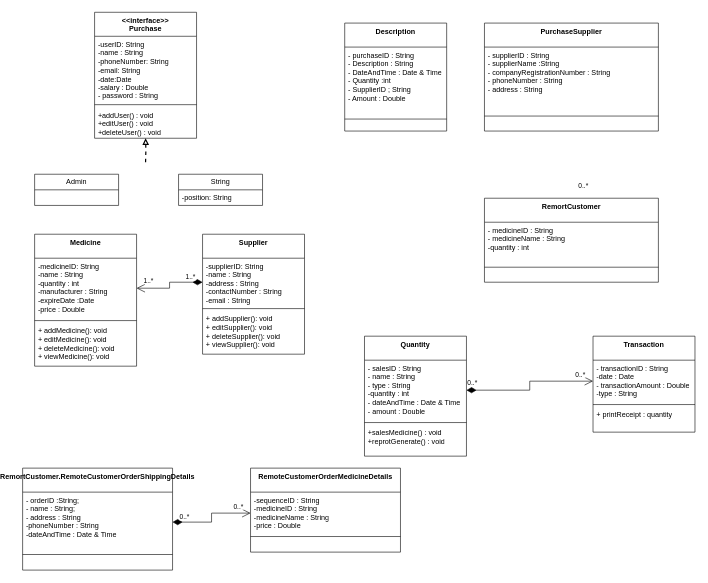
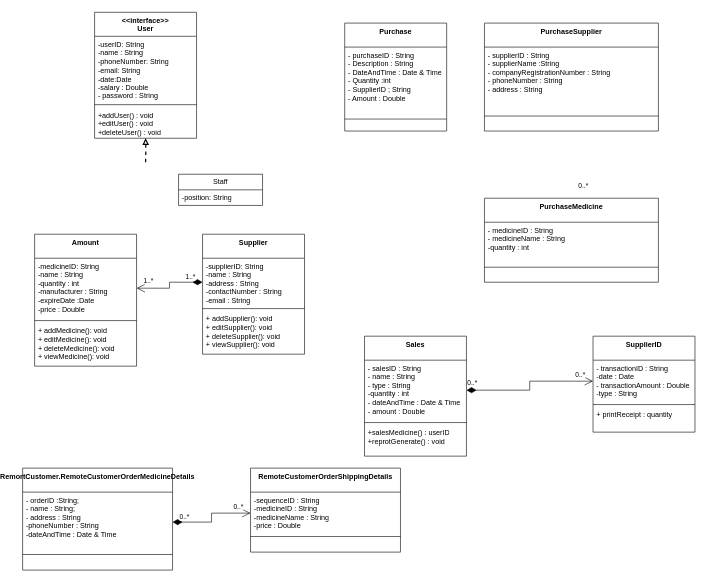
  <mxCell id="0" />
  <mxCell id="1" parent="0" />
  <mxCell id="2" style="edgeStyle=orthogonalEdgeStyle;rounded=0;orthogonalLoop=1;jettySize=auto;html=1;dashed=1;endArrow=block;endFill=0;strokeWidth=2;" parent="1" target="3" edge="1"><mxGeometry relative="1" as="geometry"><mxPoint x="225" y="270" as="sourcePoint" /></mxGeometry></mxCell>
- <mxCell id="3" value="&amp;lt;&amp;lt;interface&amp;gt;&amp;gt;&lt;br&gt;Purchase" style="swimlane;fontStyle=1;align=center;verticalAlign=top;childLayout=stackLayout;horizontal=1;startSize=40;horizontalStack=0;resizeParent=1;resizeParentMax=0;resizeLast=0;collapsible=1;marginBottom=0;whiteSpace=wrap;html=1;" parent="1" vertex="1"><mxGeometry x="140" y="20" width="170" height="210" as="geometry" /></mxCell>
+ <mxCell id="3" value="&amp;lt;&amp;lt;interface&amp;gt;&amp;gt;&lt;br&gt;User" style="swimlane;fontStyle=1;align=center;verticalAlign=top;childLayout=stackLayout;horizontal=1;startSize=40;horizontalStack=0;resizeParent=1;resizeParentMax=0;resizeLast=0;collapsible=1;marginBottom=0;whiteSpace=wrap;html=1;" parent="1" vertex="1"><mxGeometry x="140" y="20" width="170" height="210" as="geometry" /></mxCell>
  <mxCell id="4" value="-userID: String&lt;br&gt;-name : String&lt;br&gt;-phoneNumber: String&lt;br&gt;-email: String&lt;br&gt;-date:Date&lt;br&gt;-salary : Double&lt;br&gt;- password : String" style="text;strokeColor=none;fillColor=none;align=left;verticalAlign=top;spacingLeft=4;spacingRight=4;overflow=hidden;rotatable=0;points=[[0,0.5],[1,0.5]];portConstraint=eastwest;whiteSpace=wrap;html=1;" parent="3" vertex="1"><mxGeometry y="40" width="170" height="110" as="geometry" /></mxCell>
  <mxCell id="5" value="" style="line;strokeWidth=1;fillColor=none;align=left;verticalAlign=middle;spacingTop=-1;spacingLeft=3;spacingRight=3;rotatable=0;labelPosition=right;points=[];portConstraint=eastwest;strokeColor=inherit;" parent="3" vertex="1"><mxGeometry y="150" width="170" height="8" as="geometry" /></mxCell>
  <mxCell id="6" value="+addUser() : void&lt;br&gt;+editUser() : void&lt;br&gt;+deleteUser() : void" style="text;strokeColor=none;fillColor=none;align=left;verticalAlign=top;spacingLeft=4;spacingRight=4;overflow=hidden;rotatable=0;points=[[0,0.5],[1,0.5]];portConstraint=eastwest;whiteSpace=wrap;html=1;" parent="3" vertex="1"><mxGeometry y="158" width="170" height="52" as="geometry" /></mxCell>
- <mxCell id="7" value="Admin" style="swimlane;fontStyle=0;childLayout=stackLayout;horizontal=1;startSize=26;fillColor=none;horizontalStack=0;resizeParent=1;resizeParentMax=0;resizeLast=0;collapsible=1;marginBottom=0;whiteSpace=wrap;html=1;" parent="1" vertex="1"><mxGeometry x="40" y="290" width="140" height="52" as="geometry" /></mxCell>
- <mxCell id="8" value="String" style="swimlane;fontStyle=0;childLayout=stackLayout;horizontal=1;startSize=26;fillColor=none;horizontalStack=0;resizeParent=1;resizeParentMax=0;resizeLast=0;collapsible=1;marginBottom=0;whiteSpace=wrap;html=1;" parent="1" vertex="1"><mxGeometry x="280" y="290" width="140" height="52" as="geometry" /></mxCell>
+ <mxCell id="8" value="Staff" style="swimlane;fontStyle=0;childLayout=stackLayout;horizontal=1;startSize=26;fillColor=none;horizontalStack=0;resizeParent=1;resizeParentMax=0;resizeLast=0;collapsible=1;marginBottom=0;whiteSpace=wrap;html=1;" parent="1" vertex="1"><mxGeometry x="280" y="290" width="140" height="52" as="geometry" /></mxCell>
  <mxCell id="9" value="-position: String" style="text;strokeColor=none;fillColor=none;align=left;verticalAlign=top;spacingLeft=4;spacingRight=4;overflow=hidden;rotatable=0;points=[[0,0.5],[1,0.5]];portConstraint=eastwest;whiteSpace=wrap;html=1;" parent="8" vertex="1"><mxGeometry y="26" width="140" height="26" as="geometry" /></mxCell>
- <mxCell id="10" value="Description" style="swimlane;fontStyle=1;align=center;verticalAlign=top;childLayout=stackLayout;horizontal=1;startSize=40;horizontalStack=0;resizeParent=1;resizeParentMax=0;resizeLast=0;collapsible=1;marginBottom=0;whiteSpace=wrap;html=1;" parent="1" vertex="1"><mxGeometry x="557" y="38" width="170" height="180" as="geometry" /></mxCell>
+ <mxCell id="10" value="Purchase" style="swimlane;fontStyle=1;align=center;verticalAlign=top;childLayout=stackLayout;horizontal=1;startSize=40;horizontalStack=0;resizeParent=1;resizeParentMax=0;resizeLast=0;collapsible=1;marginBottom=0;whiteSpace=wrap;html=1;" parent="1" vertex="1"><mxGeometry x="557" y="38" width="170" height="180" as="geometry" /></mxCell>
  <mxCell id="11" value="- purchaseID : String&lt;br&gt;- Description : String&lt;br&gt;- DateAndTime : Date &amp;amp; Time&lt;br&gt;- Quantity :int&lt;br&gt;- SupplierID ; String&lt;br&gt;- Amount : Double" style="text;strokeColor=none;fillColor=none;align=left;verticalAlign=top;spacingLeft=4;spacingRight=4;overflow=hidden;rotatable=0;points=[[0,0.5],[1,0.5]];portConstraint=eastwest;whiteSpace=wrap;html=1;" parent="10" vertex="1"><mxGeometry y="40" width="170" height="100" as="geometry" /></mxCell>
  <mxCell id="12" value="" style="line;strokeWidth=1;fillColor=none;align=left;verticalAlign=middle;spacingTop=-1;spacingLeft=3;spacingRight=3;rotatable=0;labelPosition=right;points=[];portConstraint=eastwest;strokeColor=inherit;" parent="10" vertex="1"><mxGeometry y="140" width="170" height="40" as="geometry" /></mxCell>
- <mxCell id="13" value="Medicine" style="swimlane;fontStyle=1;align=center;verticalAlign=top;childLayout=stackLayout;horizontal=1;startSize=40;horizontalStack=0;resizeParent=1;resizeParentMax=0;resizeLast=0;collapsible=1;marginBottom=0;whiteSpace=wrap;html=1;" parent="1" vertex="1"><mxGeometry x="40" y="390" width="170" height="220" as="geometry"><mxRectangle x="190" y="1670" width="90" height="40" as="alternateBounds" /></mxGeometry></mxCell>
+ <mxCell id="13" value="Amount" style="swimlane;fontStyle=1;align=center;verticalAlign=top;childLayout=stackLayout;horizontal=1;startSize=40;horizontalStack=0;resizeParent=1;resizeParentMax=0;resizeLast=0;collapsible=1;marginBottom=0;whiteSpace=wrap;html=1;" parent="1" vertex="1"><mxGeometry x="40" y="390" width="170" height="220" as="geometry"><mxRectangle x="190" y="1670" width="90" height="40" as="alternateBounds" /></mxGeometry></mxCell>
  <mxCell id="14" value="-medicineID: String&lt;br&gt;-name : String&lt;br&gt;-quantity : int&lt;br&gt;-manufacturer : String&lt;br&gt;-expireDate :Date&lt;br&gt;-price : Double" style="text;strokeColor=none;fillColor=none;align=left;verticalAlign=top;spacingLeft=4;spacingRight=4;overflow=hidden;rotatable=0;points=[[0,0.5],[1,0.5]];portConstraint=eastwest;whiteSpace=wrap;html=1;" parent="13" vertex="1"><mxGeometry y="40" width="170" height="100" as="geometry" /></mxCell>
  <mxCell id="15" value="" style="line;strokeWidth=1;fillColor=none;align=left;verticalAlign=middle;spacingTop=-1;spacingLeft=3;spacingRight=3;rotatable=0;labelPosition=right;points=[];portConstraint=eastwest;strokeColor=inherit;" parent="13" vertex="1"><mxGeometry y="140" width="170" height="8" as="geometry" /></mxCell>
  <mxCell id="16" value="+ addMedicine(): void&lt;br&gt;+ editMedicine(): void&lt;br&gt;+ deleteMedicine(): void&lt;br&gt;+ viewMedicine(): void" style="text;strokeColor=none;fillColor=none;align=left;verticalAlign=top;spacingLeft=4;spacingRight=4;overflow=hidden;rotatable=0;points=[[0,0.5],[1,0.5]];portConstraint=eastwest;whiteSpace=wrap;html=1;" parent="13" vertex="1"><mxGeometry y="148" width="170" height="72" as="geometry" /></mxCell>
  <mxCell id="17" value="Supplier" style="swimlane;fontStyle=1;align=center;verticalAlign=top;childLayout=stackLayout;horizontal=1;startSize=40;horizontalStack=0;resizeParent=1;resizeParentMax=0;resizeLast=0;collapsible=1;marginBottom=0;whiteSpace=wrap;html=1;" parent="1" vertex="1"><mxGeometry x="320" y="390" width="170" height="200" as="geometry" /></mxCell>
  <mxCell id="18" value="-supplierID: String&lt;br&gt;-name : String&lt;br&gt;-address : String&lt;br&gt;-contactNumber : String&lt;br&gt;-email : String" style="text;strokeColor=none;fillColor=none;align=left;verticalAlign=top;spacingLeft=4;spacingRight=4;overflow=hidden;rotatable=0;points=[[0,0.5],[1,0.5]];portConstraint=eastwest;whiteSpace=wrap;html=1;" parent="17" vertex="1"><mxGeometry y="40" width="170" height="80" as="geometry" /></mxCell>
  <mxCell id="19" value="" style="line;strokeWidth=1;fillColor=none;align=left;verticalAlign=middle;spacingTop=-1;spacingLeft=3;spacingRight=3;rotatable=0;labelPosition=right;points=[];portConstraint=eastwest;strokeColor=inherit;" parent="17" vertex="1"><mxGeometry y="120" width="170" height="8" as="geometry" /></mxCell>
  <mxCell id="20" value="+ addSupplier(): void&lt;br&gt;+ editSupplier(): void&lt;br&gt;+ deleteSupplier(): void&lt;br&gt;+ viewSupplier(): void" style="text;strokeColor=none;fillColor=none;align=left;verticalAlign=top;spacingLeft=4;spacingRight=4;overflow=hidden;rotatable=0;points=[[0,0.5],[1,0.5]];portConstraint=eastwest;whiteSpace=wrap;html=1;" parent="17" vertex="1"><mxGeometry y="128" width="170" height="72" as="geometry" /></mxCell>
  <mxCell id="21" value="PurchaseSupplier" style="swimlane;fontStyle=1;align=center;verticalAlign=top;childLayout=stackLayout;horizontal=1;startSize=40;horizontalStack=0;resizeParent=1;resizeParentMax=0;resizeLast=0;collapsible=1;marginBottom=0;whiteSpace=wrap;html=1;" parent="1" vertex="1"><mxGeometry x="790" y="38" width="290" height="180" as="geometry" /></mxCell>
  <mxCell id="22" value="- supplierID : String&amp;nbsp;&lt;br&gt;- supplierName :String&lt;br&gt;- companyRegistrationNumber : String&lt;br&gt;- phoneNumber : String&lt;br&gt;- address : String" style="text;strokeColor=none;fillColor=none;align=left;verticalAlign=top;spacingLeft=4;spacingRight=4;overflow=hidden;rotatable=0;points=[[0,0.5],[1,0.5]];portConstraint=eastwest;whiteSpace=wrap;html=1;" parent="21" vertex="1"><mxGeometry y="40" width="290" height="90" as="geometry" /></mxCell>
  <mxCell id="23" value="" style="line;strokeWidth=1;fillColor=none;align=left;verticalAlign=middle;spacingTop=-1;spacingLeft=3;spacingRight=3;rotatable=0;labelPosition=right;points=[];portConstraint=eastwest;strokeColor=inherit;" parent="21" vertex="1"><mxGeometry y="130" width="290" height="50" as="geometry" /></mxCell>
- <mxCell id="24" value="RemortCustomer" style="swimlane;fontStyle=1;align=center;verticalAlign=top;childLayout=stackLayout;horizontal=1;startSize=40;horizontalStack=0;resizeParent=1;resizeParentMax=0;resizeLast=0;collapsible=1;marginBottom=0;whiteSpace=wrap;html=1;" parent="1" vertex="1"><mxGeometry x="790" y="330" width="290" height="140" as="geometry" /></mxCell>
+ <mxCell id="24" value="PurchaseMedicine" style="swimlane;fontStyle=1;align=center;verticalAlign=top;childLayout=stackLayout;horizontal=1;startSize=40;horizontalStack=0;resizeParent=1;resizeParentMax=0;resizeLast=0;collapsible=1;marginBottom=0;whiteSpace=wrap;html=1;" parent="1" vertex="1"><mxGeometry x="790" y="330" width="290" height="140" as="geometry" /></mxCell>
  <mxCell id="25" value="- medicineID : String&lt;br&gt;- medicineName : String&lt;br&gt;-quantity : int" style="text;strokeColor=none;fillColor=none;align=left;verticalAlign=top;spacingLeft=4;spacingRight=4;overflow=hidden;rotatable=0;points=[[0,0.5],[1,0.5]];portConstraint=eastwest;whiteSpace=wrap;html=1;" parent="24" vertex="1"><mxGeometry y="40" width="290" height="50" as="geometry" /></mxCell>
  <mxCell id="26" value="" style="line;strokeWidth=1;fillColor=none;align=left;verticalAlign=middle;spacingTop=-1;spacingLeft=3;spacingRight=3;rotatable=0;labelPosition=right;points=[];portConstraint=eastwest;strokeColor=inherit;" parent="24" vertex="1"><mxGeometry y="90" width="290" height="50" as="geometry" /></mxCell>
- <mxCell id="27" value="Quantity" style="swimlane;fontStyle=1;align=center;verticalAlign=top;childLayout=stackLayout;horizontal=1;startSize=40;horizontalStack=0;resizeParent=1;resizeParentMax=0;resizeLast=0;collapsible=1;marginBottom=0;whiteSpace=wrap;html=1;" parent="1" vertex="1"><mxGeometry x="590" y="560" width="170" height="200" as="geometry" /></mxCell>
+ <mxCell id="27" value="Sales" style="swimlane;fontStyle=1;align=center;verticalAlign=top;childLayout=stackLayout;horizontal=1;startSize=40;horizontalStack=0;resizeParent=1;resizeParentMax=0;resizeLast=0;collapsible=1;marginBottom=0;whiteSpace=wrap;html=1;" parent="1" vertex="1"><mxGeometry x="590" y="560" width="170" height="200" as="geometry" /></mxCell>
  <mxCell id="28" value="- salesID : String&lt;br&gt;- name : String&lt;br&gt;- type : String&lt;br&gt;-quantity : int&lt;br&gt;- dateAndTime : Date &amp;amp; Time&lt;br&gt;- amount : Double" style="text;strokeColor=none;fillColor=none;align=left;verticalAlign=top;spacingLeft=4;spacingRight=4;overflow=hidden;rotatable=0;points=[[0,0.5],[1,0.5]];portConstraint=eastwest;whiteSpace=wrap;html=1;" parent="27" vertex="1"><mxGeometry y="40" width="170" height="100" as="geometry" /></mxCell>
  <mxCell id="29" value="" style="line;strokeWidth=1;fillColor=none;align=left;verticalAlign=middle;spacingTop=-1;spacingLeft=3;spacingRight=3;rotatable=0;labelPosition=right;points=[];portConstraint=eastwest;strokeColor=inherit;" parent="27" vertex="1"><mxGeometry y="140" width="170" height="8" as="geometry" /></mxCell>
- <mxCell id="30" value="+salesMedicine() : void&lt;br&gt;+reprotGenerate() : void&lt;br&gt;" style="text;strokeColor=none;fillColor=none;align=left;verticalAlign=top;spacingLeft=4;spacingRight=4;overflow=hidden;rotatable=0;points=[[0,0.5],[1,0.5]];portConstraint=eastwest;whiteSpace=wrap;html=1;" parent="27" vertex="1"><mxGeometry y="148" width="170" height="52" as="geometry" /></mxCell>
- <mxCell id="31" value="Transaction" style="swimlane;fontStyle=1;align=center;verticalAlign=top;childLayout=stackLayout;horizontal=1;startSize=40;horizontalStack=0;resizeParent=1;resizeParentMax=0;resizeLast=0;collapsible=1;marginBottom=0;whiteSpace=wrap;html=1;" parent="1" vertex="1"><mxGeometry x="971" y="560" width="170" height="160" as="geometry" /></mxCell>
+ <mxCell id="30" value="+salesMedicine() : userID&lt;br&gt;+reprotGenerate() : void&lt;br&gt;" style="text;strokeColor=none;fillColor=none;align=left;verticalAlign=top;spacingLeft=4;spacingRight=4;overflow=hidden;rotatable=0;points=[[0,0.5],[1,0.5]];portConstraint=eastwest;whiteSpace=wrap;html=1;" parent="27" vertex="1"><mxGeometry y="148" width="170" height="52" as="geometry" /></mxCell>
+ <mxCell id="31" value="SupplierID" style="swimlane;fontStyle=1;align=center;verticalAlign=top;childLayout=stackLayout;horizontal=1;startSize=40;horizontalStack=0;resizeParent=1;resizeParentMax=0;resizeLast=0;collapsible=1;marginBottom=0;whiteSpace=wrap;html=1;" parent="1" vertex="1"><mxGeometry x="971" y="560" width="170" height="160" as="geometry" /></mxCell>
  <mxCell id="32" value="- transactionID : String&lt;br&gt;-date : Date&lt;br&gt;- transactionAmount : Double&lt;br&gt;-type : String" style="text;strokeColor=none;fillColor=none;align=left;verticalAlign=top;spacingLeft=4;spacingRight=4;overflow=hidden;rotatable=0;points=[[0,0.5],[1,0.5]];portConstraint=eastwest;whiteSpace=wrap;html=1;" parent="31" vertex="1"><mxGeometry y="40" width="170" height="70" as="geometry" /></mxCell>
  <mxCell id="33" value="" style="line;strokeWidth=1;fillColor=none;align=left;verticalAlign=middle;spacingTop=-1;spacingLeft=3;spacingRight=3;rotatable=0;labelPosition=right;points=[];portConstraint=eastwest;strokeColor=inherit;" parent="31" vertex="1"><mxGeometry y="110" width="170" height="8" as="geometry" /></mxCell>
  <mxCell id="34" value="+ printReceipt : quantity" style="text;strokeColor=none;fillColor=none;align=left;verticalAlign=top;spacingLeft=4;spacingRight=4;overflow=hidden;rotatable=0;points=[[0,0.5],[1,0.5]];portConstraint=eastwest;whiteSpace=wrap;html=1;" parent="31" vertex="1"><mxGeometry y="118" width="170" height="42" as="geometry" /></mxCell>
- <mxCell id="35" value="RemortCustomer.RemoteCustomerOrderShippingDetails" style="swimlane;fontStyle=1;align=center;verticalAlign=top;childLayout=stackLayout;horizontal=1;startSize=40;horizontalStack=0;resizeParent=1;resizeParentMax=0;resizeLast=0;collapsible=1;marginBottom=0;whiteSpace=wrap;html=1;" parent="1" vertex="1"><mxGeometry x="20" y="780" width="250" height="170" as="geometry" /></mxCell>
+ <mxCell id="35" value="RemortCustomer.RemoteCustomerOrderMedicineDetails" style="swimlane;fontStyle=1;align=center;verticalAlign=top;childLayout=stackLayout;horizontal=1;startSize=40;horizontalStack=0;resizeParent=1;resizeParentMax=0;resizeLast=0;collapsible=1;marginBottom=0;whiteSpace=wrap;html=1;" parent="1" vertex="1"><mxGeometry x="20" y="780" width="250" height="170" as="geometry" /></mxCell>
  <mxCell id="36" value="- orderID :String;&lt;br&gt;- name : String;&lt;br&gt;- address : String&lt;br&gt;-phoneNumber : String&lt;br&gt;-dateAndTime : Date &amp;amp; Time" style="text;strokeColor=none;fillColor=none;align=left;verticalAlign=top;spacingLeft=4;spacingRight=4;overflow=hidden;rotatable=0;points=[[0,0.5],[1,0.5]];portConstraint=eastwest;whiteSpace=wrap;html=1;" parent="35" vertex="1"><mxGeometry y="40" width="250" height="100" as="geometry" /></mxCell>
  <mxCell id="37" value="" style="line;strokeWidth=1;fillColor=none;align=left;verticalAlign=middle;spacingTop=-1;spacingLeft=3;spacingRight=3;rotatable=0;labelPosition=right;points=[];portConstraint=eastwest;strokeColor=inherit;" parent="35" vertex="1"><mxGeometry y="140" width="250" height="8" as="geometry" /></mxCell>
  <mxCell id="38" value="&lt;br&gt;" style="text;strokeColor=none;fillColor=none;align=left;verticalAlign=top;spacingLeft=4;spacingRight=4;overflow=hidden;rotatable=0;points=[[0,0.5],[1,0.5]];portConstraint=eastwest;whiteSpace=wrap;html=1;" parent="35" vertex="1"><mxGeometry y="148" width="250" height="22" as="geometry" /></mxCell>
- <mxCell id="39" value="RemoteCustomerOrderMedicineDetails" style="swimlane;fontStyle=1;align=center;verticalAlign=top;childLayout=stackLayout;horizontal=1;startSize=40;horizontalStack=0;resizeParent=1;resizeParentMax=0;resizeLast=0;collapsible=1;marginBottom=0;whiteSpace=wrap;html=1;" parent="1" vertex="1"><mxGeometry x="400" y="780" width="250" height="140" as="geometry" /></mxCell>
+ <mxCell id="39" value="RemoteCustomerOrderShippingDetails" style="swimlane;fontStyle=1;align=center;verticalAlign=top;childLayout=stackLayout;horizontal=1;startSize=40;horizontalStack=0;resizeParent=1;resizeParentMax=0;resizeLast=0;collapsible=1;marginBottom=0;whiteSpace=wrap;html=1;" parent="1" vertex="1"><mxGeometry x="400" y="780" width="250" height="140" as="geometry" /></mxCell>
  <mxCell id="40" value="-sequenceID : String&lt;br&gt;-medicineID : String&lt;br&gt;-medicineName : String&lt;br&gt;-price : Double" style="text;strokeColor=none;fillColor=none;align=left;verticalAlign=top;spacingLeft=4;spacingRight=4;overflow=hidden;rotatable=0;points=[[0,0.5],[1,0.5]];portConstraint=eastwest;whiteSpace=wrap;html=1;" parent="39" vertex="1"><mxGeometry y="40" width="250" height="70" as="geometry" /></mxCell>
  <mxCell id="41" value="" style="line;strokeWidth=1;fillColor=none;align=left;verticalAlign=middle;spacingTop=-1;spacingLeft=3;spacingRight=3;rotatable=0;labelPosition=right;points=[];portConstraint=eastwest;strokeColor=inherit;" parent="39" vertex="1"><mxGeometry y="110" width="250" height="8" as="geometry" /></mxCell>
  <mxCell id="42" value="&lt;br&gt;" style="text;strokeColor=none;fillColor=none;align=left;verticalAlign=top;spacingLeft=4;spacingRight=4;overflow=hidden;rotatable=0;points=[[0,0.5],[1,0.5]];portConstraint=eastwest;whiteSpace=wrap;html=1;" parent="39" vertex="1"><mxGeometry y="118" width="250" height="22" as="geometry" /></mxCell>
  <mxCell id="43" value="1..*" style="endArrow=open;html=1;endSize=12;startArrow=diamondThin;startSize=14;startFill=1;edgeStyle=orthogonalEdgeStyle;align=left;verticalAlign=bottom;rounded=0;entryX=1;entryY=0.5;entryDx=0;entryDy=0;exitX=0;exitY=0.5;exitDx=0;exitDy=0;" edge="1" parent="1" source="18" target="14"><mxGeometry x="-0.5" relative="1" as="geometry"><mxPoint x="240" y="430" as="sourcePoint" /><mxPoint x="430" y="500" as="targetPoint" /><mxPoint as="offset" /></mxGeometry></mxCell>
  <mxCell id="44" value="&lt;span style=&quot;color: rgb(0, 0, 0); font-family: Helvetica; font-size: 11px; font-style: normal; font-variant-ligatures: normal; font-variant-caps: normal; font-weight: 400; letter-spacing: normal; orphans: 2; text-align: left; text-indent: 0px; text-transform: none; widows: 2; word-spacing: 0px; -webkit-text-stroke-width: 0px; background-color: rgb(255, 255, 255); text-decoration-thickness: initial; text-decoration-style: initial; text-decoration-color: initial; float: none; display: inline !important;&quot;&gt;1..*&lt;/span&gt;" style="text;whiteSpace=wrap;html=1;" vertex="1" parent="1"><mxGeometry x="220" y="454" width="20" height="20" as="geometry" /></mxCell>
  <mxCell id="45" value="0..*" style="endArrow=open;html=1;endSize=12;startArrow=diamondThin;startSize=14;startFill=1;edgeStyle=orthogonalEdgeStyle;align=left;verticalAlign=bottom;rounded=0;entryX=0;entryY=0.5;entryDx=0;entryDy=0;exitX=1;exitY=0.5;exitDx=0;exitDy=0;" edge="1" parent="1" source="28" target="32"><mxGeometry x="-1" y="3" relative="1" as="geometry"><mxPoint x="810" y="690" as="sourcePoint" /><mxPoint x="770" y="650" as="targetPoint" /></mxGeometry></mxCell>
  <mxCell id="46" value="&lt;span style=&quot;color: rgb(0, 0, 0); font-family: Helvetica; font-size: 11px; font-style: normal; font-variant-ligatures: normal; font-variant-caps: normal; font-weight: 400; letter-spacing: normal; orphans: 2; text-align: left; text-indent: 0px; text-transform: none; widows: 2; word-spacing: 0px; -webkit-text-stroke-width: 0px; background-color: rgb(255, 255, 255); text-decoration-thickness: initial; text-decoration-style: initial; text-decoration-color: initial; float: none; display: inline !important;&quot;&gt;0..*&lt;/span&gt;" style="text;whiteSpace=wrap;html=1;" vertex="1" parent="1"><mxGeometry x="940" y="610" width="50" height="40" as="geometry" /></mxCell>
  <mxCell id="47" value="&lt;span style=&quot;color: rgb(0, 0, 0); font-family: Helvetica; font-size: 11px; font-style: normal; font-variant-ligatures: normal; font-variant-caps: normal; font-weight: 400; letter-spacing: normal; orphans: 2; text-align: left; text-indent: 0px; text-transform: none; widows: 2; word-spacing: 0px; -webkit-text-stroke-width: 0px; background-color: rgb(255, 255, 255); text-decoration-thickness: initial; text-decoration-style: initial; text-decoration-color: initial; float: none; display: inline !important;&quot;&gt;0..*&lt;/span&gt;" style="text;whiteSpace=wrap;html=1;" vertex="1" parent="1"><mxGeometry x="945" y="296" width="40" height="40" as="geometry" /></mxCell>
  <mxCell id="48" value="0..*" style="endArrow=open;html=1;endSize=12;startArrow=diamondThin;startSize=14;startFill=1;edgeStyle=orthogonalEdgeStyle;align=left;verticalAlign=bottom;rounded=0;exitX=1;exitY=0.5;exitDx=0;exitDy=0;entryX=0;entryY=0.5;entryDx=0;entryDy=0;" edge="1" parent="1" source="36" target="40"><mxGeometry x="-0.862" relative="1" as="geometry"><mxPoint x="300" y="950" as="sourcePoint" /><mxPoint x="460" y="950" as="targetPoint" /><mxPoint as="offset" /></mxGeometry></mxCell>
  <mxCell id="49" value="&lt;span style=&quot;color: rgb(0, 0, 0); font-family: Helvetica; font-size: 11px; font-style: normal; font-variant-ligatures: normal; font-variant-caps: normal; font-weight: 400; letter-spacing: normal; orphans: 2; text-align: left; text-indent: 0px; text-transform: none; widows: 2; word-spacing: 0px; -webkit-text-stroke-width: 0px; background-color: rgb(255, 255, 255); text-decoration-thickness: initial; text-decoration-style: initial; text-decoration-color: initial; float: none; display: inline !important;&quot;&gt;0..*&lt;/span&gt;" style="text;whiteSpace=wrap;html=1;" vertex="1" parent="1"><mxGeometry x="370" y="830" width="50" height="40" as="geometry" /></mxCell>
